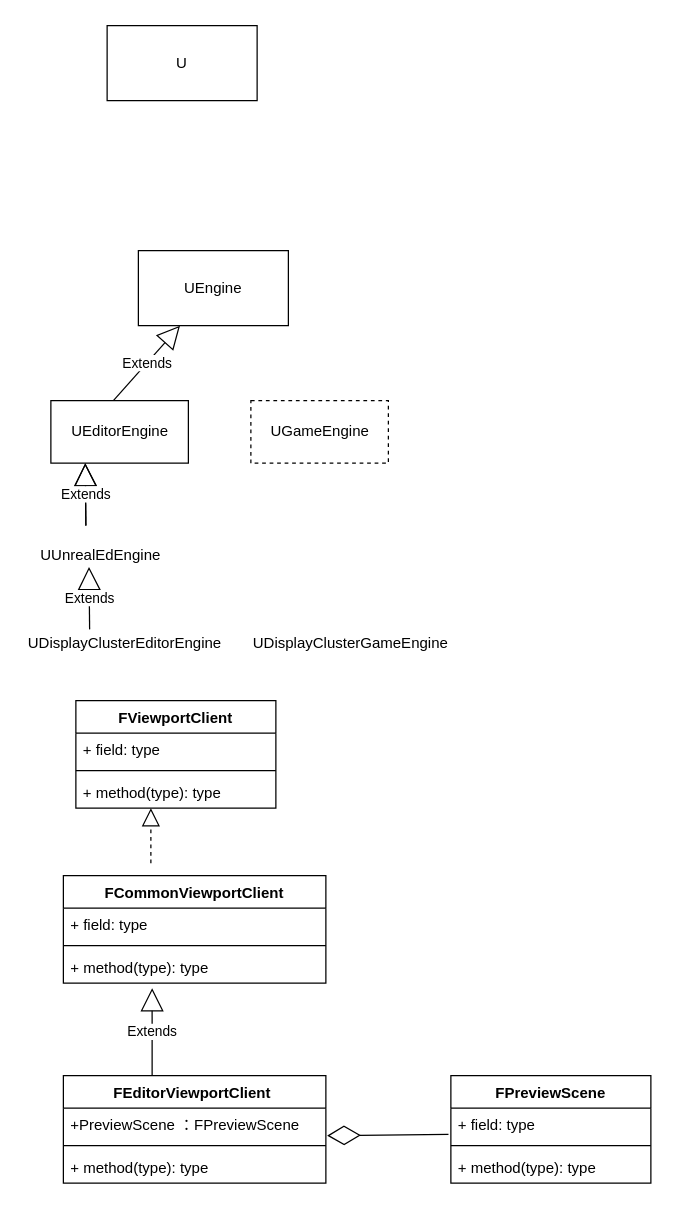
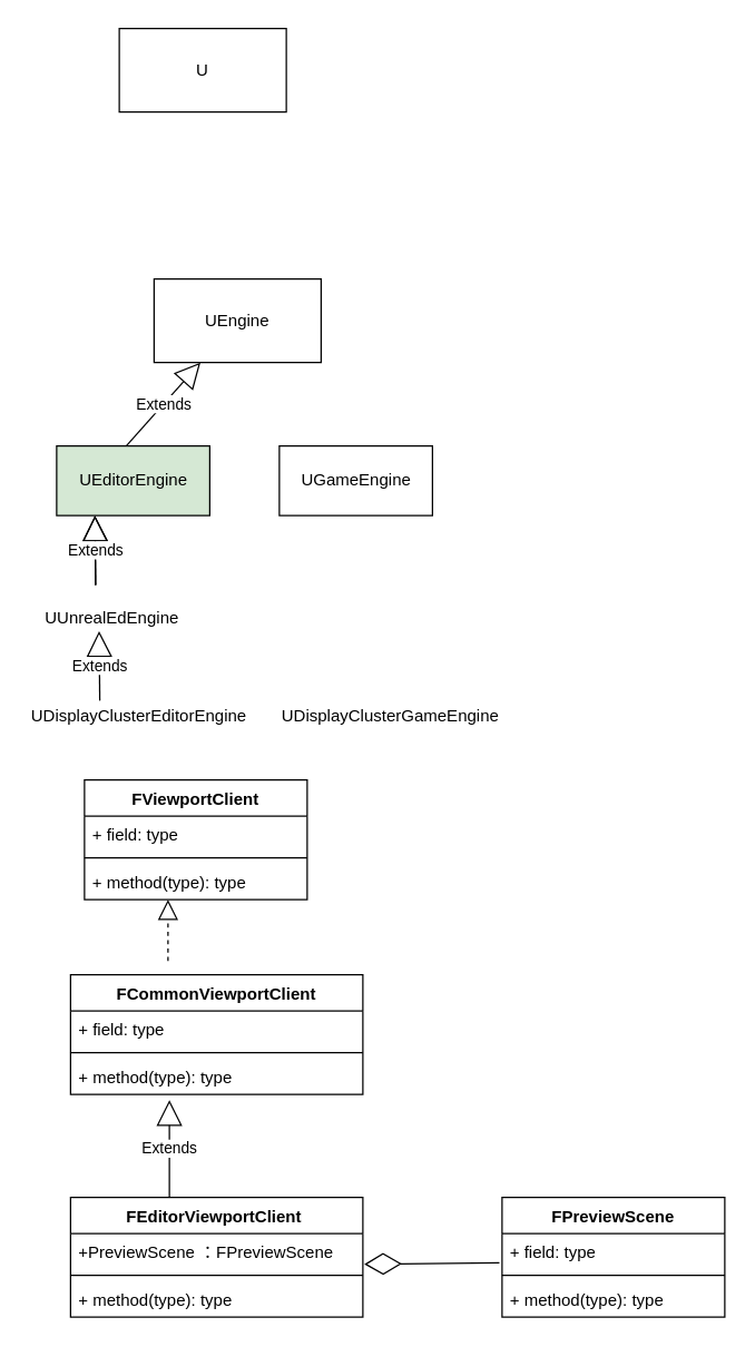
  <mxCell id="0" />
  <mxCell id="1" parent="0" />
  <mxCell id="2" value="U" style="rounded=0;whiteSpace=wrap;html=1;" vertex="1" parent="1"><mxGeometry x="85" y="20" width="120" height="60" as="geometry" /></mxCell>
  <mxCell id="3" value="UEngine" style="whiteSpace=wrap;html=1;" vertex="1" parent="1"><mxGeometry x="110" y="200" width="120" height="60" as="geometry" /></mxCell>
  <mxCell id="4" value="Extends" style="endArrow=block;endSize=16;endFill=0;html=1;rounded=0;" edge="1" parent="1" target="3"><mxGeometry width="160" relative="1" as="geometry"><mxPoint x="90" y="320" as="sourcePoint" /><mxPoint x="150" y="290" as="targetPoint" /></mxGeometry></mxCell>
- <mxCell id="5" value="UEditorEngine" style="html=1;" vertex="1" parent="1"><mxGeometry x="40" y="320" width="110" height="50" as="geometry" /></mxCell>
- <mxCell id="6" value="&lt;span&gt;UGameEngine&lt;/span&gt;" style="html=1;dashed=1;" vertex="1" parent="1"><mxGeometry x="200" y="320" width="110" height="50" as="geometry" /></mxCell>
+ <mxCell id="5" value="UEditorEngine" style="html=1;fillColor=#d5e8d4;" vertex="1" parent="1"><mxGeometry x="40" y="320" width="110" height="50" as="geometry" /></mxCell>
+ <mxCell id="6" value="&lt;span&gt;UGameEngine&lt;/span&gt;" style="html=1;" vertex="1" parent="1"><mxGeometry x="200" y="320" width="110" height="50" as="geometry" /></mxCell>
  <mxCell id="7" value="Extends" style="endArrow=block;endSize=16;endFill=0;html=1;rounded=0;entryX=0.25;entryY=1;entryDx=0;entryDy=0;" edge="1" parent="1" target="5"><mxGeometry width="160" relative="1" as="geometry"><mxPoint x="68" y="420" as="sourcePoint" /><mxPoint x="100" y="380" as="targetPoint" /></mxGeometry></mxCell>
  <mxCell id="8" value="UUnrealEdEngine" style="text;whiteSpace=wrap;html=1;" vertex="1" parent="1"><mxGeometry x="30" y="430" width="120" height="30" as="geometry" /></mxCell>
  <mxCell id="9" value="UDisplayClusterEditorEngine" style="text;whiteSpace=wrap;html=1;" vertex="1" parent="1"><mxGeometry x="20" y="500" width="180" height="30" as="geometry" /></mxCell>
  <mxCell id="10" value="Extends" style="endArrow=block;endSize=16;endFill=0;html=1;rounded=0;entryX=0.25;entryY=1;entryDx=0;entryDy=0;" edge="1" parent="1"><mxGeometry width="160" relative="1" as="geometry"><mxPoint x="68" y="420" as="sourcePoint" /><mxPoint x="67.5" y="370" as="targetPoint" /></mxGeometry></mxCell>
  <mxCell id="11" value="Extends" style="endArrow=block;endSize=16;endFill=0;html=1;rounded=0;entryX=0.25;entryY=1;entryDx=0;entryDy=0;" edge="1" parent="1"><mxGeometry width="160" relative="1" as="geometry"><mxPoint x="71" y="503" as="sourcePoint" /><mxPoint x="70.5" y="453" as="targetPoint" /></mxGeometry></mxCell>
  <mxCell id="12" value="UDisplayClusterGameEngine" style="text;whiteSpace=wrap;html=1;" vertex="1" parent="1"><mxGeometry x="200" y="500" width="180" height="30" as="geometry" /></mxCell>
  <mxCell id="13" value="FEditorViewportClient " style="swimlane;fontStyle=1;align=center;verticalAlign=top;childLayout=stackLayout;horizontal=1;startSize=26;horizontalStack=0;resizeParent=1;resizeParentMax=0;resizeLast=0;collapsible=1;marginBottom=0;" vertex="1" parent="1"><mxGeometry x="50" y="860" width="210" height="86" as="geometry" /></mxCell>
  <mxCell id="14" value="+PreviewScene ：FPreviewScene&#10;" style="text;strokeColor=none;fillColor=none;align=left;verticalAlign=top;spacingLeft=4;spacingRight=4;overflow=hidden;rotatable=0;points=[[0,0.5],[1,0.5]];portConstraint=eastwest;" vertex="1" parent="13"><mxGeometry y="26" width="210" height="26" as="geometry" /></mxCell>
  <mxCell id="15" value="" style="line;strokeWidth=1;fillColor=none;align=left;verticalAlign=middle;spacingTop=-1;spacingLeft=3;spacingRight=3;rotatable=0;labelPosition=right;points=[];portConstraint=eastwest;" vertex="1" parent="13"><mxGeometry y="52" width="210" height="8" as="geometry" /></mxCell>
  <mxCell id="16" value="+ method(type): type" style="text;strokeColor=none;fillColor=none;align=left;verticalAlign=top;spacingLeft=4;spacingRight=4;overflow=hidden;rotatable=0;points=[[0,0.5],[1,0.5]];portConstraint=eastwest;" vertex="1" parent="13"><mxGeometry y="60" width="210" height="26" as="geometry" /></mxCell>
  <mxCell id="17" value="FPreviewScene&#10;" style="swimlane;fontStyle=1;align=center;verticalAlign=top;childLayout=stackLayout;horizontal=1;startSize=26;horizontalStack=0;resizeParent=1;resizeParentMax=0;resizeLast=0;collapsible=1;marginBottom=0;" vertex="1" parent="1"><mxGeometry x="360" y="860" width="160" height="86" as="geometry" /></mxCell>
  <mxCell id="18" value="+ field: type" style="text;strokeColor=none;fillColor=none;align=left;verticalAlign=top;spacingLeft=4;spacingRight=4;overflow=hidden;rotatable=0;points=[[0,0.5],[1,0.5]];portConstraint=eastwest;" vertex="1" parent="17"><mxGeometry y="26" width="160" height="26" as="geometry" /></mxCell>
  <mxCell id="19" value="" style="line;strokeWidth=1;fillColor=none;align=left;verticalAlign=middle;spacingTop=-1;spacingLeft=3;spacingRight=3;rotatable=0;labelPosition=right;points=[];portConstraint=eastwest;" vertex="1" parent="17"><mxGeometry y="52" width="160" height="8" as="geometry" /></mxCell>
  <mxCell id="20" value="+ method(type): type" style="text;strokeColor=none;fillColor=none;align=left;verticalAlign=top;spacingLeft=4;spacingRight=4;overflow=hidden;rotatable=0;points=[[0,0.5],[1,0.5]];portConstraint=eastwest;" vertex="1" parent="17"><mxGeometry y="60" width="160" height="26" as="geometry" /></mxCell>
  <mxCell id="21" value="FCommonViewportClient" style="swimlane;fontStyle=1;align=center;verticalAlign=top;childLayout=stackLayout;horizontal=1;startSize=26;horizontalStack=0;resizeParent=1;resizeParentMax=0;resizeLast=0;collapsible=1;marginBottom=0;" vertex="1" parent="1"><mxGeometry x="50" y="700" width="210" height="86" as="geometry" /></mxCell>
  <mxCell id="22" value="+ field: type" style="text;strokeColor=none;fillColor=none;align=left;verticalAlign=top;spacingLeft=4;spacingRight=4;overflow=hidden;rotatable=0;points=[[0,0.5],[1,0.5]];portConstraint=eastwest;" vertex="1" parent="21"><mxGeometry y="26" width="210" height="26" as="geometry" /></mxCell>
  <mxCell id="23" value="" style="line;strokeWidth=1;fillColor=none;align=left;verticalAlign=middle;spacingTop=-1;spacingLeft=3;spacingRight=3;rotatable=0;labelPosition=right;points=[];portConstraint=eastwest;" vertex="1" parent="21"><mxGeometry y="52" width="210" height="8" as="geometry" /></mxCell>
  <mxCell id="24" value="+ method(type): type" style="text;strokeColor=none;fillColor=none;align=left;verticalAlign=top;spacingLeft=4;spacingRight=4;overflow=hidden;rotatable=0;points=[[0,0.5],[1,0.5]];portConstraint=eastwest;" vertex="1" parent="21"><mxGeometry y="60" width="210" height="26" as="geometry" /></mxCell>
  <mxCell id="25" value="FViewportClient" style="swimlane;fontStyle=1;align=center;verticalAlign=top;childLayout=stackLayout;horizontal=1;startSize=26;horizontalStack=0;resizeParent=1;resizeParentMax=0;resizeLast=0;collapsible=1;marginBottom=0;" vertex="1" parent="1"><mxGeometry x="60" y="560" width="160" height="86" as="geometry" /></mxCell>
  <mxCell id="26" value="+ field: type" style="text;strokeColor=none;fillColor=none;align=left;verticalAlign=top;spacingLeft=4;spacingRight=4;overflow=hidden;rotatable=0;points=[[0,0.5],[1,0.5]];portConstraint=eastwest;" vertex="1" parent="25"><mxGeometry y="26" width="160" height="26" as="geometry" /></mxCell>
  <mxCell id="27" value="" style="line;strokeWidth=1;fillColor=none;align=left;verticalAlign=middle;spacingTop=-1;spacingLeft=3;spacingRight=3;rotatable=0;labelPosition=right;points=[];portConstraint=eastwest;" vertex="1" parent="25"><mxGeometry y="52" width="160" height="8" as="geometry" /></mxCell>
  <mxCell id="28" value="+ method(type): type" style="text;strokeColor=none;fillColor=none;align=left;verticalAlign=top;spacingLeft=4;spacingRight=4;overflow=hidden;rotatable=0;points=[[0,0.5],[1,0.5]];portConstraint=eastwest;" vertex="1" parent="25"><mxGeometry y="60" width="160" height="26" as="geometry" /></mxCell>
  <mxCell id="29" value="" style="endArrow=block;dashed=1;endFill=0;endSize=12;html=1;rounded=0;entryX=0.3;entryY=1.154;entryDx=0;entryDy=0;entryPerimeter=0;" edge="1" parent="1"><mxGeometry width="160" relative="1" as="geometry"><mxPoint x="120" y="690" as="sourcePoint" /><mxPoint x="120" y="646.004" as="targetPoint" /></mxGeometry></mxCell>
  <mxCell id="30" value="Extends" style="endArrow=block;endSize=16;endFill=0;html=1;rounded=0;exitX=0.338;exitY=0;exitDx=0;exitDy=0;exitPerimeter=0;" edge="1" parent="1" source="13"><mxGeometry width="160" relative="1" as="geometry"><mxPoint x="250" y="720" as="sourcePoint" /><mxPoint x="121" y="790" as="targetPoint" /></mxGeometry></mxCell>
  <mxCell id="31" value="" style="endArrow=diamondThin;endFill=0;endSize=24;html=1;rounded=0;exitX=-0.012;exitY=0.808;exitDx=0;exitDy=0;exitPerimeter=0;entryX=1.005;entryY=0.846;entryDx=0;entryDy=0;entryPerimeter=0;" edge="1" parent="1" source="18" target="14"><mxGeometry width="160" relative="1" as="geometry"><mxPoint x="250" y="720" as="sourcePoint" /><mxPoint x="270" y="910" as="targetPoint" /></mxGeometry></mxCell>
